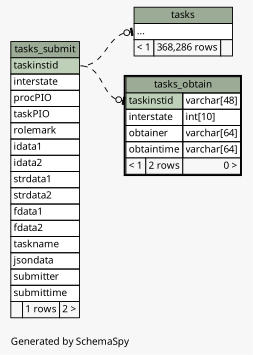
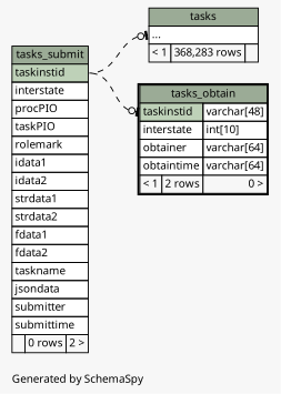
  digraph {
    bgcolor="#f7f7f7"
    fontname="Microsoft YaHei"
    fontsize=11
    label="\nGenerated by SchemaSpy"
    labeljust=l
    nodesep=0.18
    rankdir=RL
    ranksep=0.46
    node [fontname="Microsoft YaHei" fontsize=11 shape=plaintext]
    edge [arrowhead=none arrowsize=0.8 arrowtail=teeodot dir=back headport="taskinstid:e" style=dashed]
-   n1 [label=<     <TABLE BORDER="0" CELLBORDER="1" CELLSPACING="0" BGCOLOR="#ffffff">       <TR><TD COLSPAN="3" BGCOLOR="#9bab96" ALIGN="CENTER">tasks</TD></TR>       <TR><TD PORT="elipses" COLSPAN="3" ALIGN="LEFT">...</TD></TR>       <TR><TD ALIGN="LEFT" BGCOLOR="#f7f7f7">&lt; 1</TD><TD ALIGN="RIGHT" BGCOLOR="#f7f7f7">368,286 rows</TD><TD ALIGN="RIGHT" BGCOLOR="#f7f7f7">  </TD></TR>     </TABLE>>]
-   n2 [label=<     <TABLE BORDER="0" CELLBORDER="1" CELLSPACING="0" BGCOLOR="#ffffff">       <TR><TD COLSPAN="3" BGCOLOR="#9bab96" ALIGN="CENTER">tasks_submit</TD></TR>       <TR><TD PORT="taskinstid" COLSPAN="3" BGCOLOR="#bed1b8" ALIGN="LEFT">taskinstid</TD></TR>       <TR><TD PORT="interstate" COLSPAN="3" ALIGN="LEFT">interstate</TD></TR>       <TR><TD PORT="procPIO" COLSPAN="3" ALIGN="LEFT">procPIO</TD></TR>       <TR><TD PORT="taskPIO" COLSPAN="3" ALIGN="LEFT">taskPIO</TD></TR>       <TR><TD PORT="rolemark" COLSPAN="3" ALIGN="LEFT">rolemark</TD></TR>       <TR><TD PORT="idata1" COLSPAN="3" ALIGN="LEFT">idata1</TD></TR>       <TR><TD PORT="idata2" COLSPAN="3" ALIGN="LEFT">idata2</TD></TR>       <TR><TD PORT="strdata1" COLSPAN="3" ALIGN="LEFT">strdata1</TD></TR>       <TR><TD PORT="strdata2" COLSPAN="3" ALIGN="LEFT">strdata2</TD></TR>       <TR><TD PORT="fdata1" COLSPAN="3" ALIGN="LEFT">fdata1</TD></TR>       <TR><TD PORT="fdata2" COLSPAN="3" ALIGN="LEFT">fdata2</TD></TR>       <TR><TD PORT="taskname" COLSPAN="3" ALIGN="LEFT">taskname</TD></TR>       <TR><TD PORT="jsondata" COLSPAN="3" ALIGN="LEFT">jsondata</TD></TR>       <TR><TD PORT="submitter" COLSPAN="3" ALIGN="LEFT">submitter</TD></TR>       <TR><TD PORT="submittime" COLSPAN="3" ALIGN="LEFT">submittime</TD></TR>       <TR><TD ALIGN="LEFT" BGCOLOR="#f7f7f7">  </TD><TD ALIGN="RIGHT" BGCOLOR="#f7f7f7">1 rows</TD><TD ALIGN="RIGHT" BGCOLOR="#f7f7f7">2 &gt;</TD></TR>     </TABLE>>]
+   n1 [label=<     <TABLE BORDER="0" CELLBORDER="1" CELLSPACING="0" BGCOLOR="#ffffff">       <TR><TD COLSPAN="3" BGCOLOR="#9bab96" ALIGN="CENTER">tasks</TD></TR>       <TR><TD PORT="elipses" COLSPAN="3" ALIGN="LEFT">...</TD></TR>       <TR><TD ALIGN="LEFT" BGCOLOR="#f7f7f7">&lt; 1</TD><TD ALIGN="RIGHT" BGCOLOR="#f7f7f7">368,283 rows</TD><TD ALIGN="RIGHT" BGCOLOR="#f7f7f7">  </TD></TR>     </TABLE>>]
+   n2 [label=<     <TABLE BORDER="0" CELLBORDER="1" CELLSPACING="0" BGCOLOR="#ffffff">       <TR><TD COLSPAN="3" BGCOLOR="#9bab96" ALIGN="CENTER">tasks_submit</TD></TR>       <TR><TD PORT="taskinstid" COLSPAN="3" BGCOLOR="#bed1b8" ALIGN="LEFT">taskinstid</TD></TR>       <TR><TD PORT="interstate" COLSPAN="3" ALIGN="LEFT">interstate</TD></TR>       <TR><TD PORT="procPIO" COLSPAN="3" ALIGN="LEFT">procPIO</TD></TR>       <TR><TD PORT="taskPIO" COLSPAN="3" ALIGN="LEFT">taskPIO</TD></TR>       <TR><TD PORT="rolemark" COLSPAN="3" ALIGN="LEFT">rolemark</TD></TR>       <TR><TD PORT="idata1" COLSPAN="3" ALIGN="LEFT">idata1</TD></TR>       <TR><TD PORT="idata2" COLSPAN="3" ALIGN="LEFT">idata2</TD></TR>       <TR><TD PORT="strdata1" COLSPAN="3" ALIGN="LEFT">strdata1</TD></TR>       <TR><TD PORT="strdata2" COLSPAN="3" ALIGN="LEFT">strdata2</TD></TR>       <TR><TD PORT="fdata1" COLSPAN="3" ALIGN="LEFT">fdata1</TD></TR>       <TR><TD PORT="fdata2" COLSPAN="3" ALIGN="LEFT">fdata2</TD></TR>       <TR><TD PORT="taskname" COLSPAN="3" ALIGN="LEFT">taskname</TD></TR>       <TR><TD PORT="jsondata" COLSPAN="3" ALIGN="LEFT">jsondata</TD></TR>       <TR><TD PORT="submitter" COLSPAN="3" ALIGN="LEFT">submitter</TD></TR>       <TR><TD PORT="submittime" COLSPAN="3" ALIGN="LEFT">submittime</TD></TR>       <TR><TD ALIGN="LEFT" BGCOLOR="#f7f7f7">  </TD><TD ALIGN="RIGHT" BGCOLOR="#f7f7f7">0 rows</TD><TD ALIGN="RIGHT" BGCOLOR="#f7f7f7">2 &gt;</TD></TR>     </TABLE>>]
    n3 [label=<     <TABLE BORDER="2" CELLBORDER="1" CELLSPACING="0" BGCOLOR="#ffffff">       <TR><TD COLSPAN="3" BGCOLOR="#9bab96" ALIGN="CENTER">tasks_obtain</TD></TR>       <TR><TD PORT="taskinstid" COLSPAN="2" BGCOLOR="#bed1b8" ALIGN="LEFT">taskinstid</TD><TD PORT="taskinstid.type" ALIGN="LEFT">varchar[48]</TD></TR>       <TR><TD PORT="interstate" COLSPAN="2" ALIGN="LEFT">interstate</TD><TD PORT="interstate.type" ALIGN="LEFT">int[10]</TD></TR>       <TR><TD PORT="obtainer" COLSPAN="2" ALIGN="LEFT">obtainer</TD><TD PORT="obtainer.type" ALIGN="LEFT">varchar[64]</TD></TR>       <TR><TD PORT="obtaintime" COLSPAN="2" ALIGN="LEFT">obtaintime</TD><TD PORT="obtaintime.type" ALIGN="LEFT">varchar[64]</TD></TR>       <TR><TD ALIGN="LEFT" BGCOLOR="#f7f7f7">&lt; 1</TD><TD ALIGN="RIGHT" BGCOLOR="#f7f7f7">2 rows</TD><TD ALIGN="RIGHT" BGCOLOR="#f7f7f7">0 &gt;</TD></TR>     </TABLE>>]
    n1 -> n2 [tailport="elipses:w"]
    n3 -> n2 [tailport="taskinstid:w"]
  }
